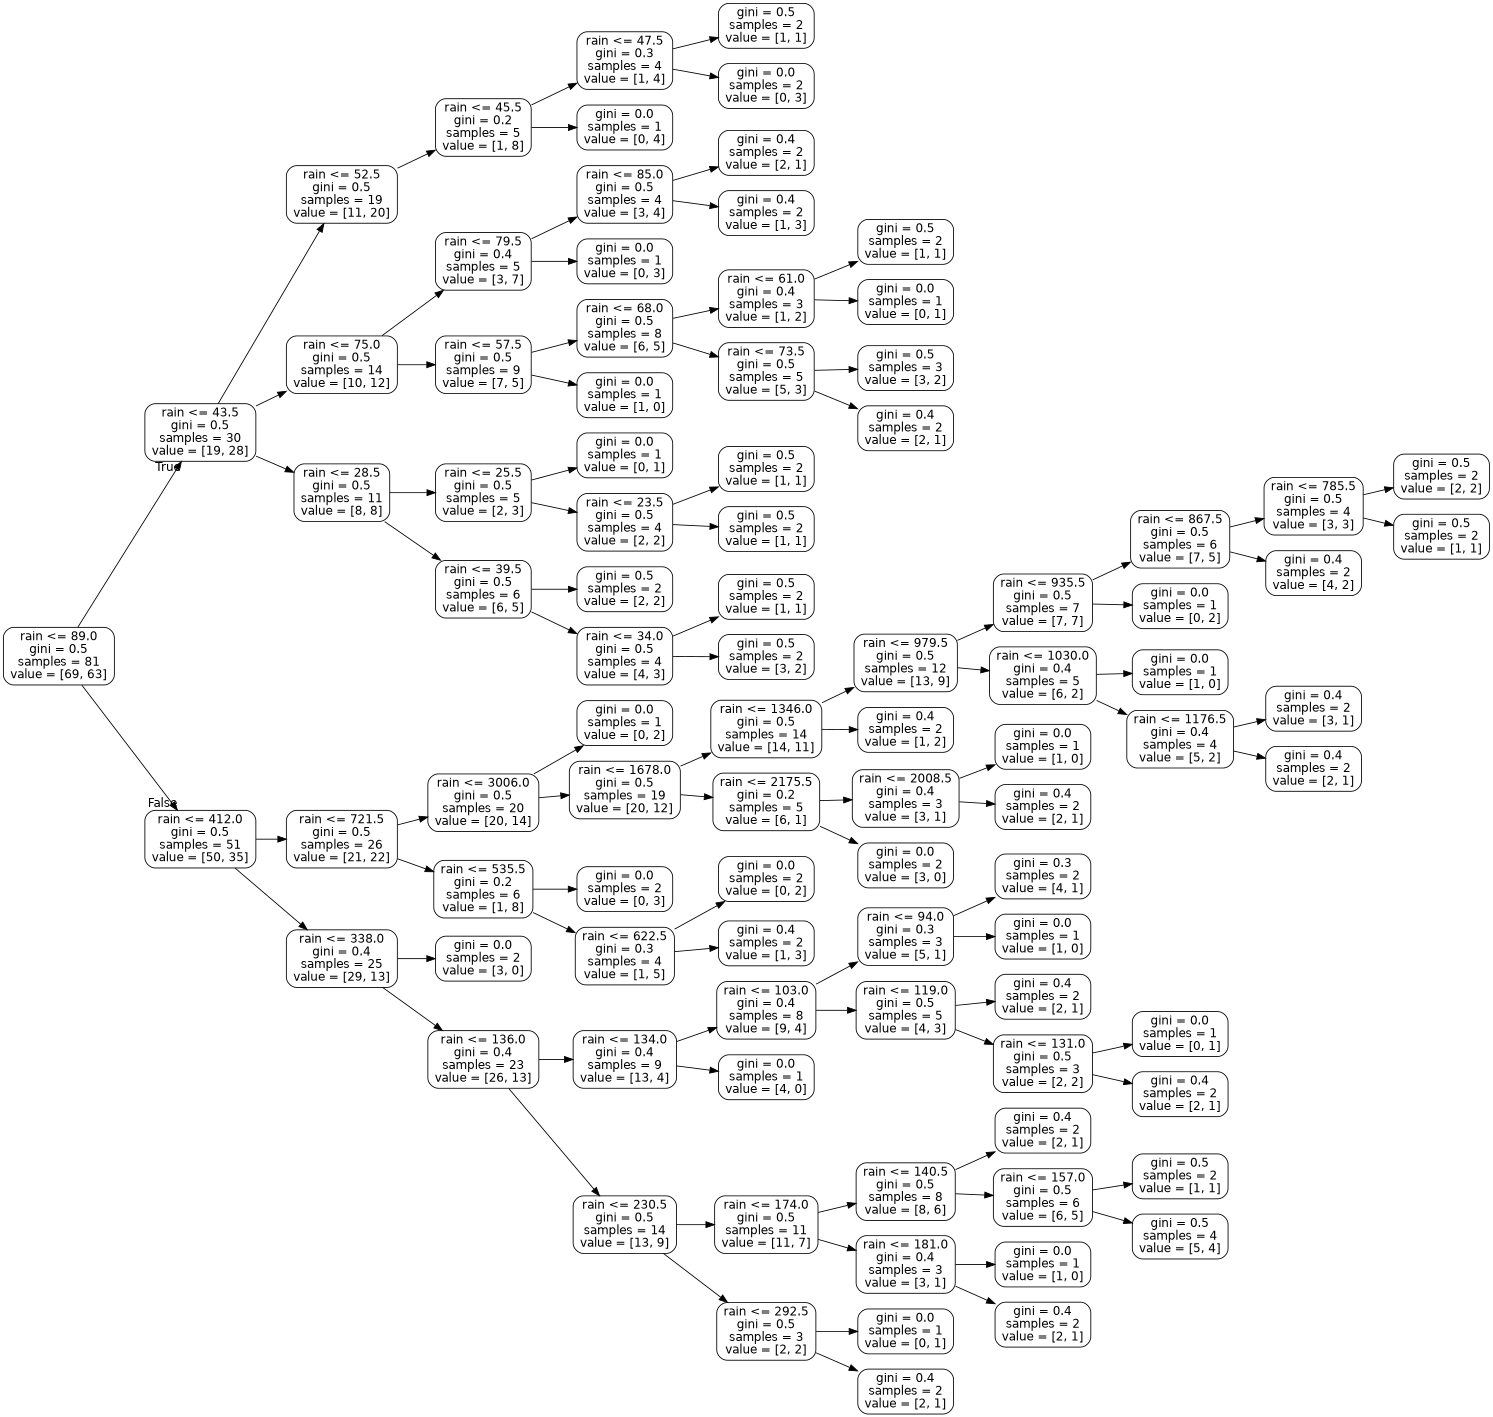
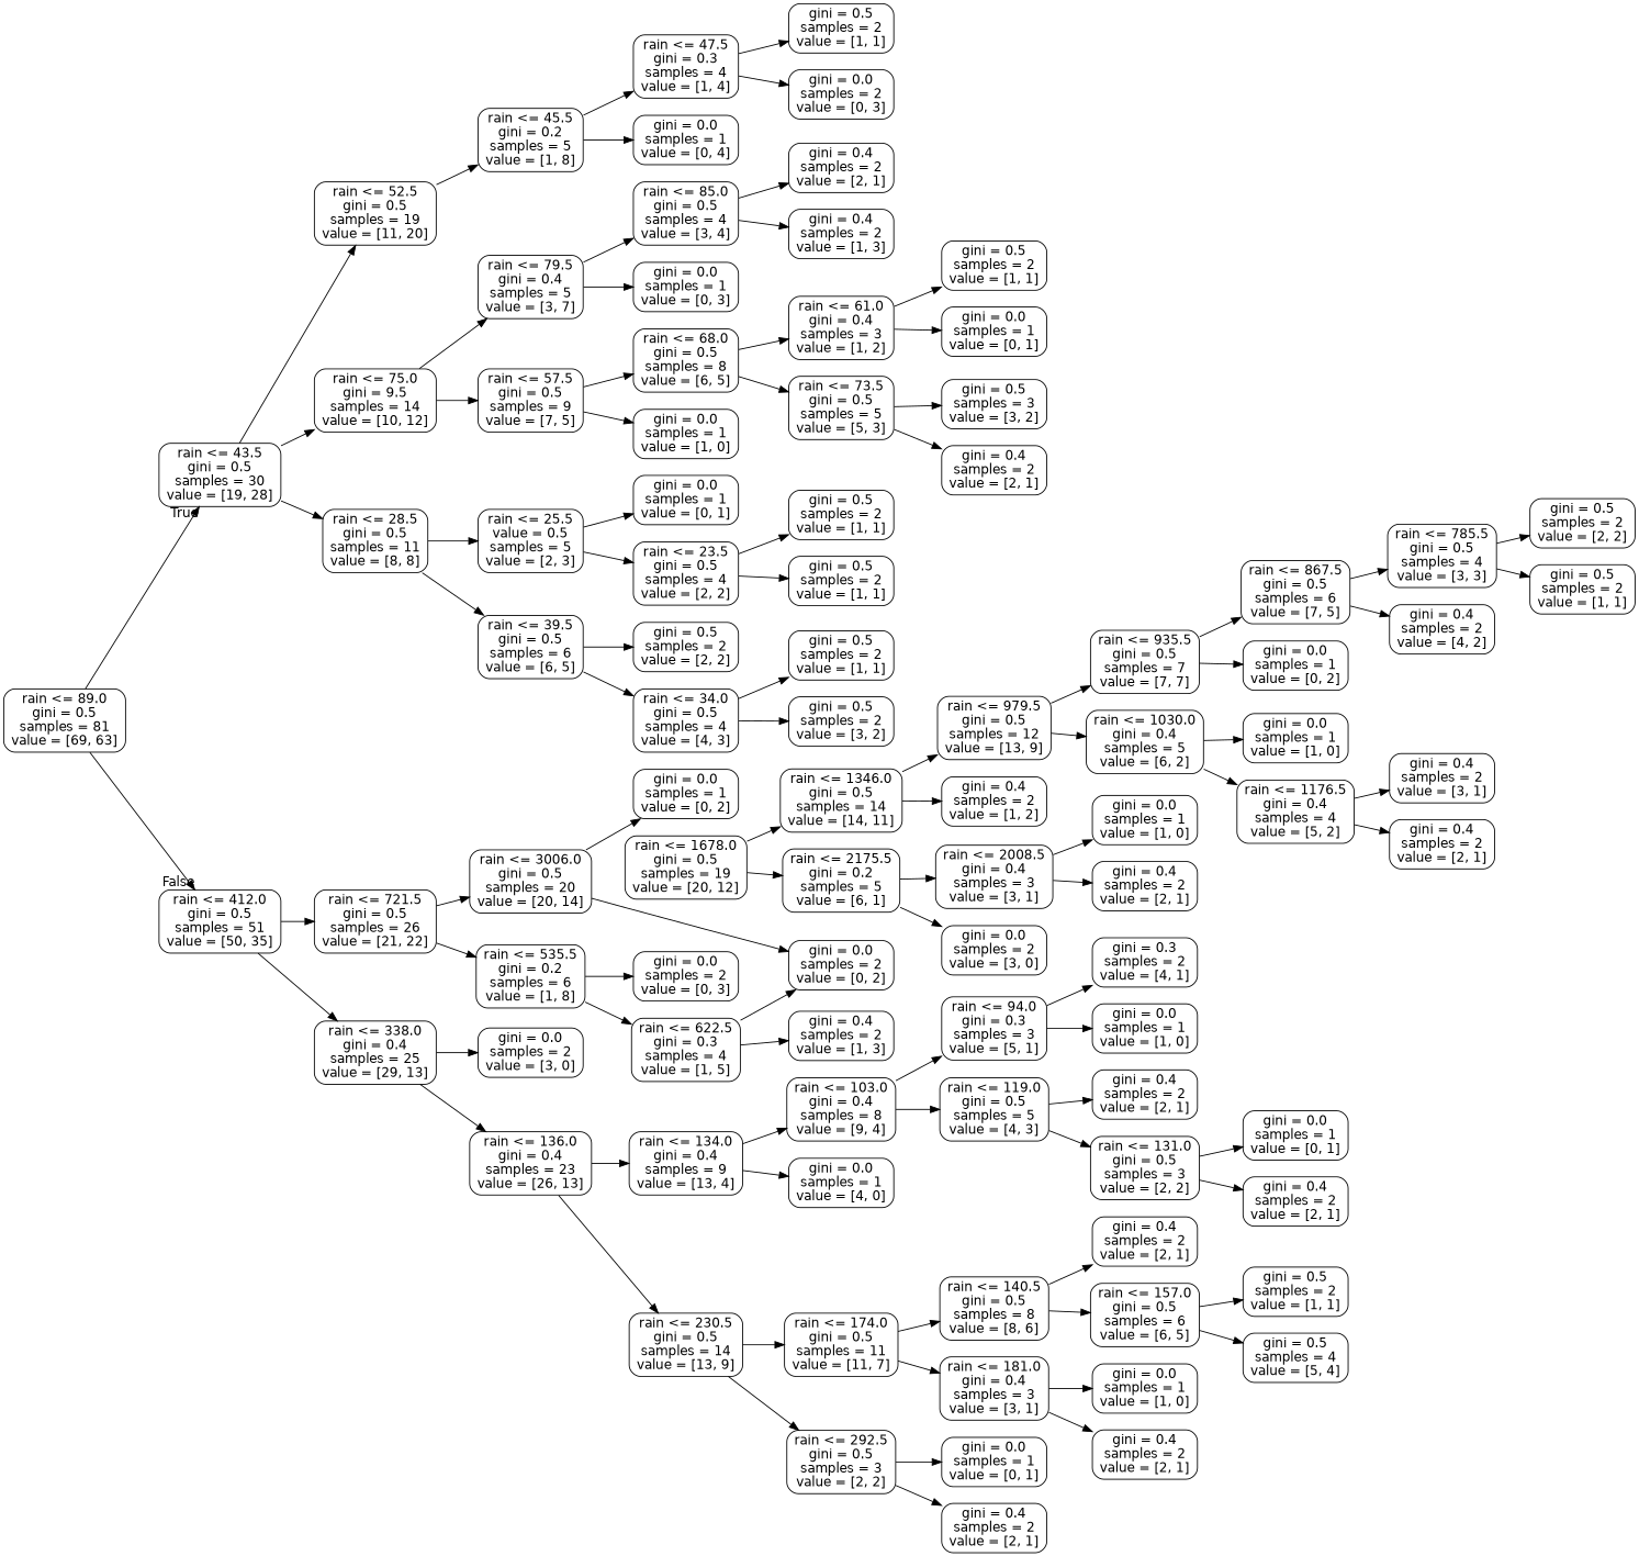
  digraph {
    rankdir=LR
    node [color=black fontname=helvetica shape=box style=rounded]
    edge [fontname=helvetica]
    n1 [label="rain <= 89.0\ngini = 0.5\nsamples = 81\nvalue = [69, 63]"]
    n2 [label="rain <= 43.5\ngini = 0.5\nsamples = 30\nvalue = [19, 28]"]
    n3 [label="rain <= 412.0\ngini = 0.5\nsamples = 51\nvalue = [50, 35]"]
    n4 [label="rain <= 28.5\ngini = 0.5\nsamples = 11\nvalue = [8, 8]"]
    n5 [label="rain <= 52.5\ngini = 0.5\nsamples = 19\nvalue = [11, 20]"]
-   n6 [label="rain <= 75.0\ngini = 0.5\nsamples = 14\nvalue = [10, 12]"]
+   n6 [label="rain <= 75.0\ngini = 9.5\nsamples = 14\nvalue = [10, 12]"]
    n7 [label="rain <= 338.0\ngini = 0.4\nsamples = 25\nvalue = [29, 13]"]
    n8 [label="rain <= 721.5\ngini = 0.5\nsamples = 26\nvalue = [21, 22]"]
-   n9 [label="rain <= 25.5\ngini = 0.5\nsamples = 5\nvalue = [2, 3]"]
+   n9 [label="rain <= 25.5\nvalue = 0.5\nsamples = 5\nvalue = [2, 3]"]
    n10 [label="rain <= 39.5\ngini = 0.5\nsamples = 6\nvalue = [6, 5]"]
    n11 [label="rain <= 45.5\ngini = 0.2\nsamples = 5\nvalue = [1, 8]"]
    n12 [label="rain <= 23.5\ngini = 0.5\nsamples = 4\nvalue = [2, 2]"]
    n13 [label="gini = 0.0\nsamples = 1\nvalue = [0, 1]"]
    n14 [label="rain <= 34.0\ngini = 0.5\nsamples = 4\nvalue = [4, 3]"]
    n15 [label="gini = 0.5\nsamples = 2\nvalue = [2, 2]"]
    n16 [label="gini = 0.5\nsamples = 2\nvalue = [1, 1]"]
    n17 [label="gini = 0.5\nsamples = 2\nvalue = [1, 1]"]
    n18 [label="gini = 0.5\nsamples = 2\nvalue = [1, 1]"]
    n19 [label="gini = 0.5\nsamples = 2\nvalue = [3, 2]"]
    n20 [label="gini = 0.0\nsamples = 1\nvalue = [0, 4]"]
    n21 [label="rain <= 47.5\ngini = 0.3\nsamples = 4\nvalue = [1, 4]"]
    n22 [label="rain <= 57.5\ngini = 0.5\nsamples = 9\nvalue = [7, 5]"]
    n23 [label="rain <= 79.5\ngini = 0.4\nsamples = 5\nvalue = [3, 7]"]
    n24 [label="gini = 0.5\nsamples = 2\nvalue = [1, 1]"]
    n25 [label="gini = 0.0\nsamples = 2\nvalue = [0, 3]"]
    n26 [label="gini = 0.0\nsamples = 1\nvalue = [1, 0]"]
    n27 [label="rain <= 68.0\ngini = 0.5\nsamples = 8\nvalue = [6, 5]"]
    n28 [label="gini = 0.0\nsamples = 1\nvalue = [0, 3]"]
    n29 [label="rain <= 85.0\ngini = 0.5\nsamples = 4\nvalue = [3, 4]"]
    n30 [label="rain <= 61.0\ngini = 0.4\nsamples = 3\nvalue = [1, 2]"]
    n31 [label="rain <= 73.5\ngini = 0.5\nsamples = 5\nvalue = [5, 3]"]
    n32 [label="gini = 0.5\nsamples = 2\nvalue = [1, 1]"]
    n33 [label="gini = 0.0\nsamples = 1\nvalue = [0, 1]"]
    n34 [label="gini = 0.5\nsamples = 3\nvalue = [3, 2]"]
    n35 [label="gini = 0.4\nsamples = 2\nvalue = [2, 1]"]
    n36 [label="gini = 0.4\nsamples = 2\nvalue = [2, 1]"]
    n37 [label="gini = 0.4\nsamples = 2\nvalue = [1, 3]"]
    n38 [label="rain <= 136.0\ngini = 0.4\nsamples = 23\nvalue = [26, 13]"]
    n39 [label="gini = 0.0\nsamples = 2\nvalue = [3, 0]"]
    n40 [label="rain <= 535.5\ngini = 0.2\nsamples = 6\nvalue = [1, 8]"]
    n41 [label="rain <= 3006.0\ngini = 0.5\nsamples = 20\nvalue = [20, 14]"]
    n42 [label="rain <= 134.0\ngini = 0.4\nsamples = 9\nvalue = [13, 4]"]
    n43 [label="rain <= 230.5\ngini = 0.5\nsamples = 14\nvalue = [13, 9]"]
    n44 [label="rain <= 103.0\ngini = 0.4\nsamples = 8\nvalue = [9, 4]"]
    n45 [label="gini = 0.0\nsamples = 1\nvalue = [4, 0]"]
    n46 [label="rain <= 174.0\ngini = 0.5\nsamples = 11\nvalue = [11, 7]"]
    n47 [label="rain <= 292.5\ngini = 0.5\nsamples = 3\nvalue = [2, 2]"]
    n48 [label="rain <= 94.0\ngini = 0.3\nsamples = 3\nvalue = [5, 1]"]
    n49 [label="rain <= 119.0\ngini = 0.5\nsamples = 5\nvalue = [4, 3]"]
    n50 [label="gini = 0.3\nsamples = 2\nvalue = [4, 1]"]
    n51 [label="gini = 0.0\nsamples = 1\nvalue = [1, 0]"]
    n52 [label="gini = 0.4\nsamples = 2\nvalue = [2, 1]"]
    n53 [label="rain <= 131.0\ngini = 0.5\nsamples = 3\nvalue = [2, 2]"]
    n54 [label="gini = 0.0\nsamples = 1\nvalue = [0, 1]"]
    n55 [label="gini = 0.4\nsamples = 2\nvalue = [2, 1]"]
    n56 [label="rain <= 140.5\ngini = 0.5\nsamples = 8\nvalue = [8, 6]"]
    n57 [label="rain <= 181.0\ngini = 0.4\nsamples = 3\nvalue = [3, 1]"]
    n58 [label="gini = 0.0\nsamples = 1\nvalue = [0, 1]"]
    n59 [label="gini = 0.4\nsamples = 2\nvalue = [2, 1]"]
    n60 [label="gini = 0.4\nsamples = 2\nvalue = [2, 1]"]
    n61 [label="rain <= 157.0\ngini = 0.5\nsamples = 6\nvalue = [6, 5]"]
    n62 [label="gini = 0.0\nsamples = 1\nvalue = [1, 0]"]
    n63 [label="gini = 0.4\nsamples = 2\nvalue = [2, 1]"]
    n64 [label="gini = 0.5\nsamples = 2\nvalue = [1, 1]"]
    n65 [label="gini = 0.5\nsamples = 4\nvalue = [5, 4]"]
    n66 [label="gini = 0.0\nsamples = 2\nvalue = [0, 3]"]
    n67 [label="rain <= 622.5\ngini = 0.3\nsamples = 4\nvalue = [1, 5]"]
    n68 [label="rain <= 1678.0\ngini = 0.5\nsamples = 19\nvalue = [20, 12]"]
    n69 [label="gini = 0.0\nsamples = 1\nvalue = [0, 2]"]
    n70 [label="gini = 0.4\nsamples = 2\nvalue = [1, 3]"]
    n71 [label="gini = 0.0\nsamples = 2\nvalue = [0, 2]"]
    n72 [label="rain <= 1346.0\ngini = 0.5\nsamples = 14\nvalue = [14, 11]"]
    n73 [label="rain <= 2175.5\ngini = 0.2\nsamples = 5\nvalue = [6, 1]"]
    n74 [label="rain <= 979.5\ngini = 0.5\nsamples = 12\nvalue = [13, 9]"]
    n75 [label="gini = 0.4\nsamples = 2\nvalue = [1, 2]"]
    n76 [label="rain <= 2008.5\ngini = 0.4\nsamples = 3\nvalue = [3, 1]"]
    n77 [label="gini = 0.0\nsamples = 2\nvalue = [3, 0]"]
    n78 [label="rain <= 935.5\ngini = 0.5\nsamples = 7\nvalue = [7, 7]"]
    n79 [label="rain <= 1030.0\ngini = 0.4\nsamples = 5\nvalue = [6, 2]"]
    n80 [label="rain <= 867.5\ngini = 0.5\nsamples = 6\nvalue = [7, 5]"]
    n81 [label="gini = 0.0\nsamples = 1\nvalue = [0, 2]"]
    n82 [label="gini = 0.0\nsamples = 1\nvalue = [1, 0]"]
    n83 [label="rain <= 1176.5\ngini = 0.4\nsamples = 4\nvalue = [5, 2]"]
    n84 [label="rain <= 785.5\ngini = 0.5\nsamples = 4\nvalue = [3, 3]"]
    n85 [label="gini = 0.4\nsamples = 2\nvalue = [4, 2]"]
    n86 [label="gini = 0.5\nsamples = 2\nvalue = [2, 2]"]
    n87 [label="gini = 0.5\nsamples = 2\nvalue = [1, 1]"]
    n88 [label="gini = 0.4\nsamples = 2\nvalue = [3, 1]"]
    n89 [label="gini = 0.4\nsamples = 2\nvalue = [2, 1]"]
    n90 [label="gini = 0.0\nsamples = 1\nvalue = [1, 0]"]
    n91 [label="gini = 0.4\nsamples = 2\nvalue = [2, 1]"]
    n1 -> n2 [headlabel=True labelangle=45 labeldistance=2.5]
    n1 -> n3 [headlabel=False labelangle=-45 labeldistance=2.5]
    n2 -> n4
    n2 -> n5
    n2 -> n6
    n3 -> n7
    n3 -> n8
    n4 -> n9
    n4 -> n10
    n5 -> n11
    n6 -> n22
    n6 -> n23
    n7 -> n38
    n7 -> n39
    n8 -> n40
    n8 -> n41
    n9 -> n12
    n9 -> n13
    n10 -> n14
    n10 -> n15
    n11 -> n20
    n11 -> n21
    n12 -> n16
    n12 -> n17
    n14 -> n18
    n14 -> n19
    n21 -> n24
    n21 -> n25
    n22 -> n26
    n22 -> n27
    n23 -> n28
    n23 -> n29
    n27 -> n30
    n27 -> n31
    n29 -> n36
    n29 -> n37
    n30 -> n32
    n30 -> n33
    n31 -> n34
    n31 -> n35
    n38 -> n42
    n38 -> n43
    n40 -> n66
    n40 -> n67
-   n41 -> n68
+   n41 -> n71
    n41 -> n69
    n42 -> n44
    n42 -> n45
    n43 -> n46
    n43 -> n47
    n44 -> n48
    n44 -> n49
    n46 -> n56
    n46 -> n57
    n47 -> n58
    n47 -> n59
    n48 -> n50
    n48 -> n51
    n49 -> n52
    n49 -> n53
    n53 -> n54
    n53 -> n55
    n56 -> n60
    n56 -> n61
    n57 -> n62
    n57 -> n63
    n61 -> n64
    n61 -> n65
    n67 -> n70
    n67 -> n71
    n68 -> n72
    n68 -> n73
    n72 -> n74
    n72 -> n75
    n73 -> n76
    n73 -> n77
    n74 -> n78
    n74 -> n79
    n76 -> n90
    n76 -> n91
    n78 -> n80
    n78 -> n81
    n79 -> n82
    n79 -> n83
    n80 -> n84
    n80 -> n85
    n83 -> n88
    n83 -> n89
    n84 -> n86
    n84 -> n87
  }
